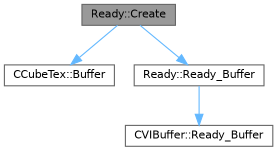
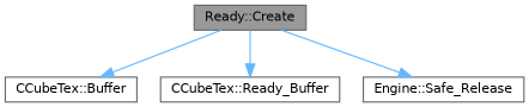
  digraph {
    rankdir=TB
    node [color=grey40 fillcolor=white fontname=Helvetica fontsize=10 shape=box style=filled]
    edge [color=steelblue1 fontname=Helvetica fontsize=10 labelfontname=Helvetica labelfontsize=10 style=solid]
    n1 [color=gray40 fillcolor=grey60 fontcolor=black height=0.2 label="Ready::Create" width=0.4]
    n2 [height=0.2 label="CCubeTex::Buffer" width=0.4]
-   n3 [height=0.2 label="Ready::Ready_Buffer" width=0.4]
-   n5 [height=0.2 label="CVIBuffer::Ready_Buffer" width=0.4]
+   n3 [height=0.2 label="CCubeTex::Ready_Buffer" width=0.4]
+   n4 [height=0.2 label="Engine::Safe_Release" width=0.4]
    n1 -> n2
    n1 -> n3
-   n3 -> n5
+   n1 -> n4
  }
